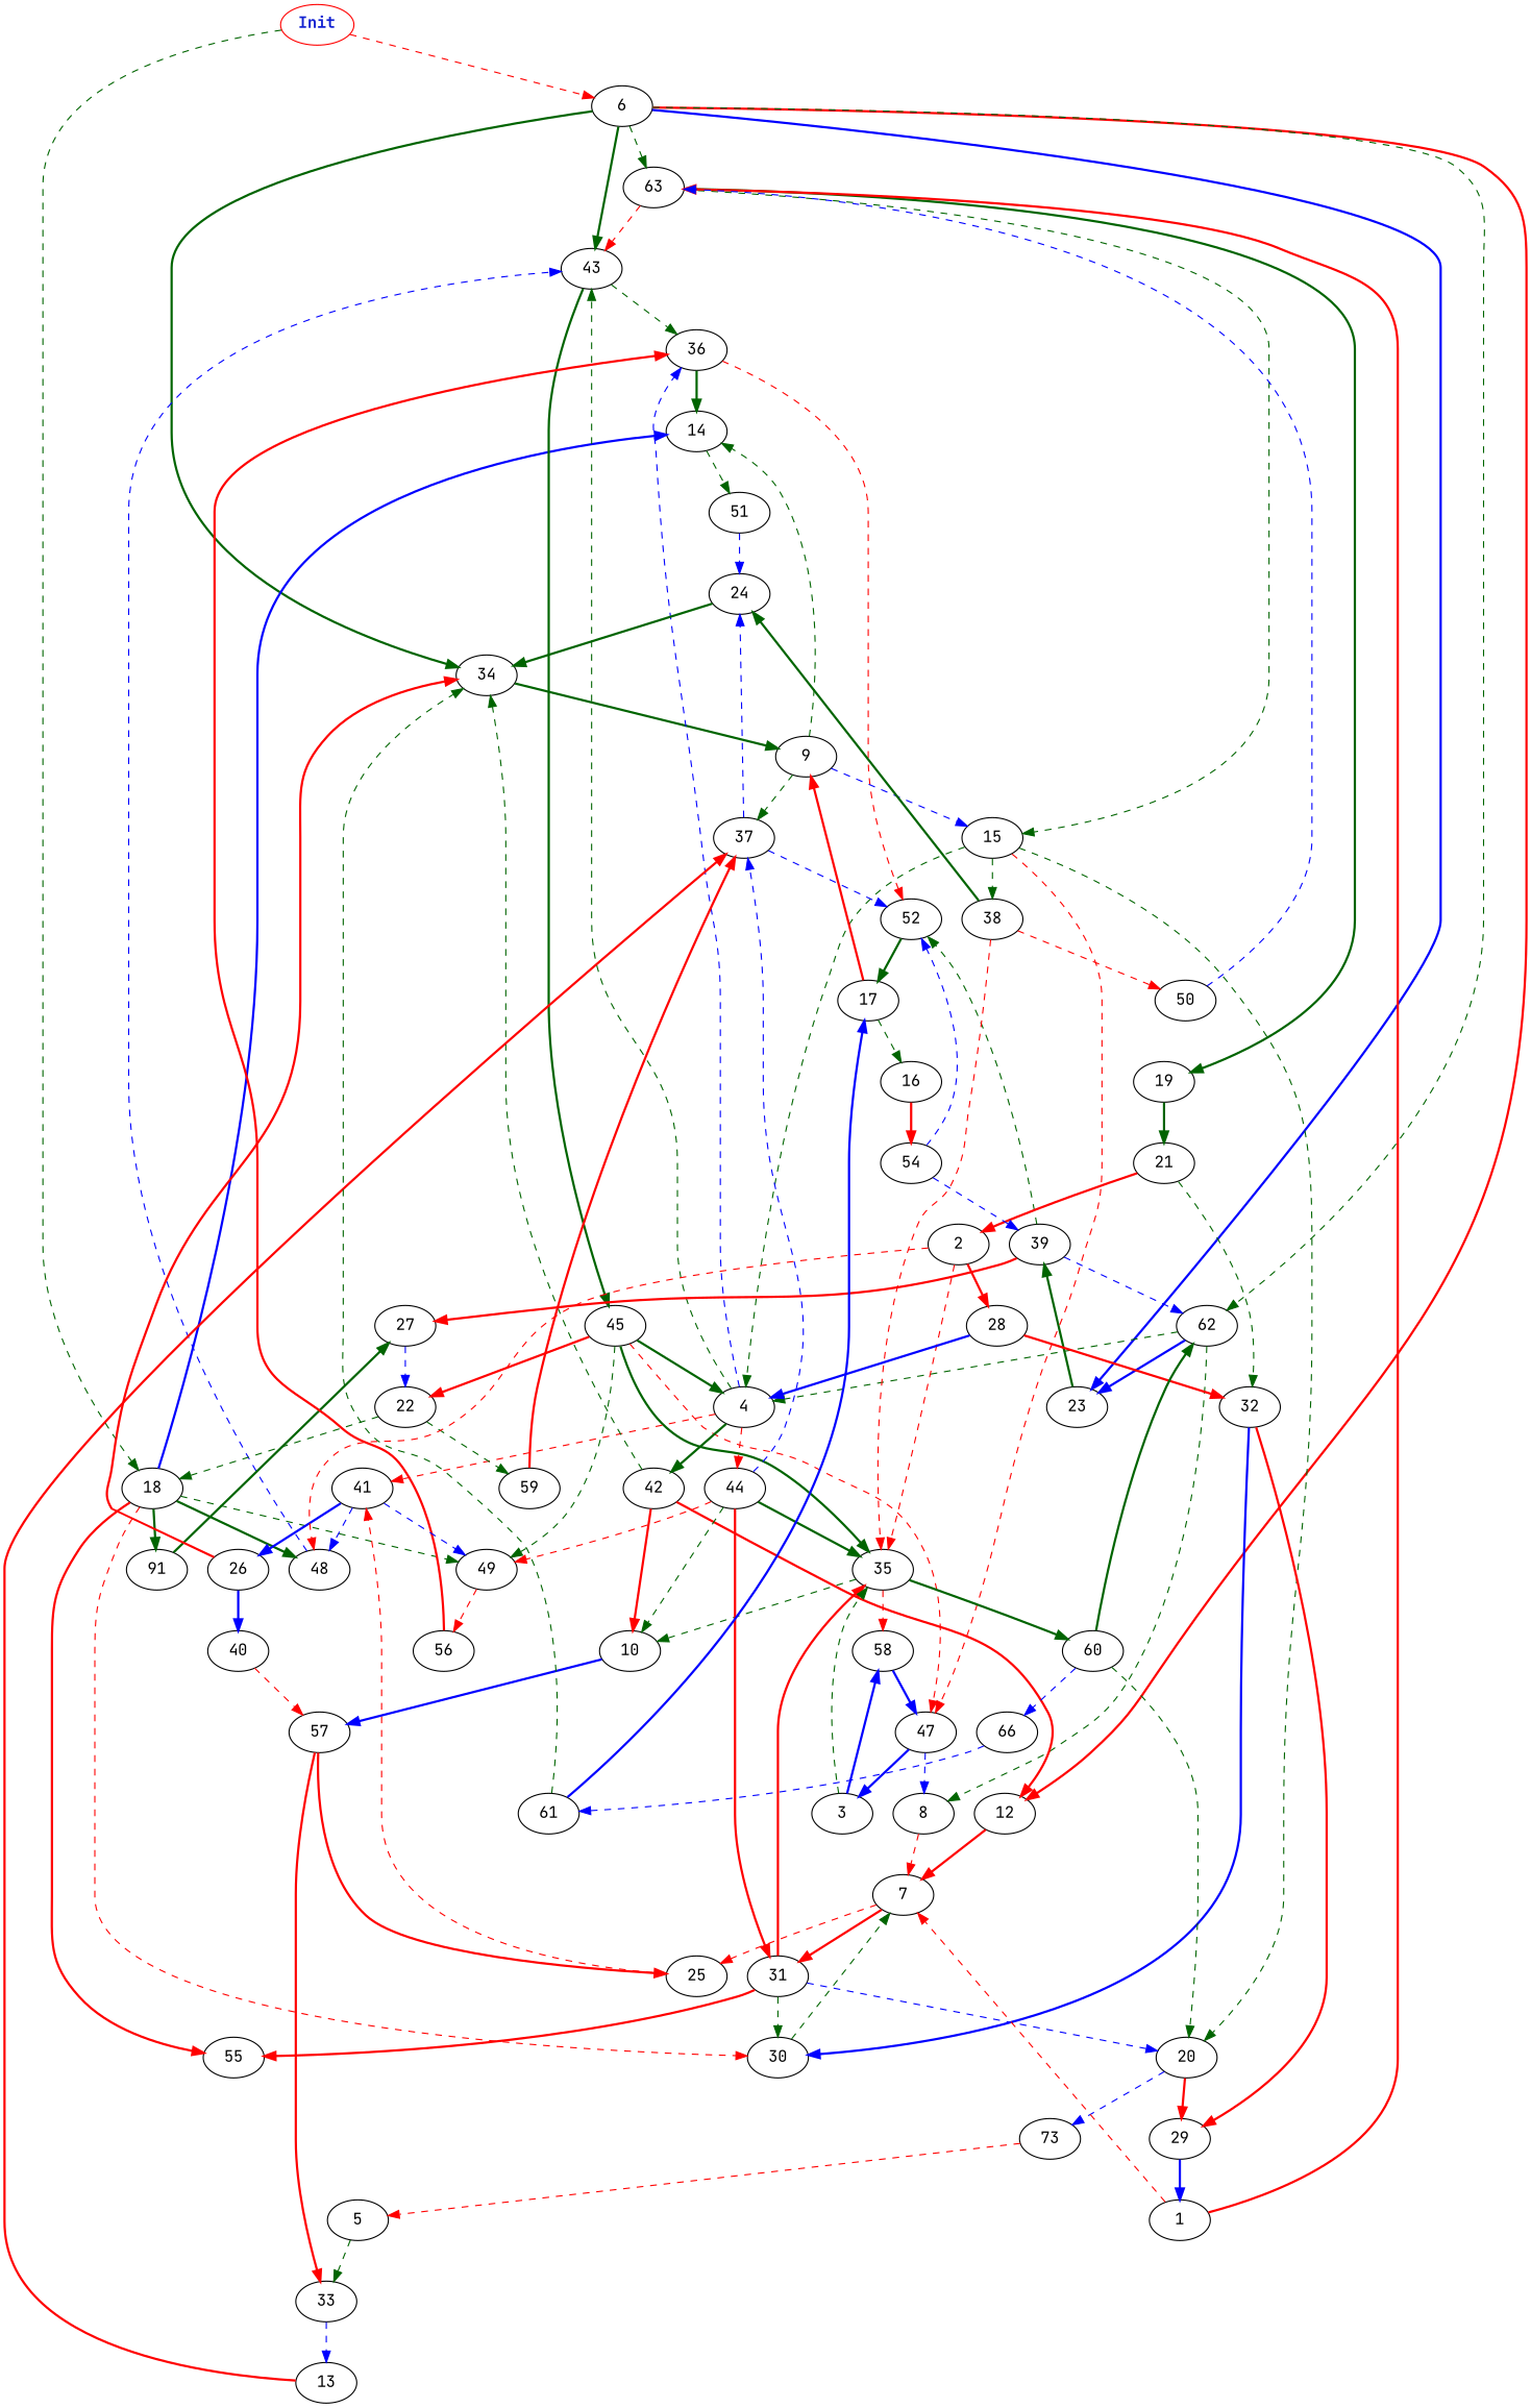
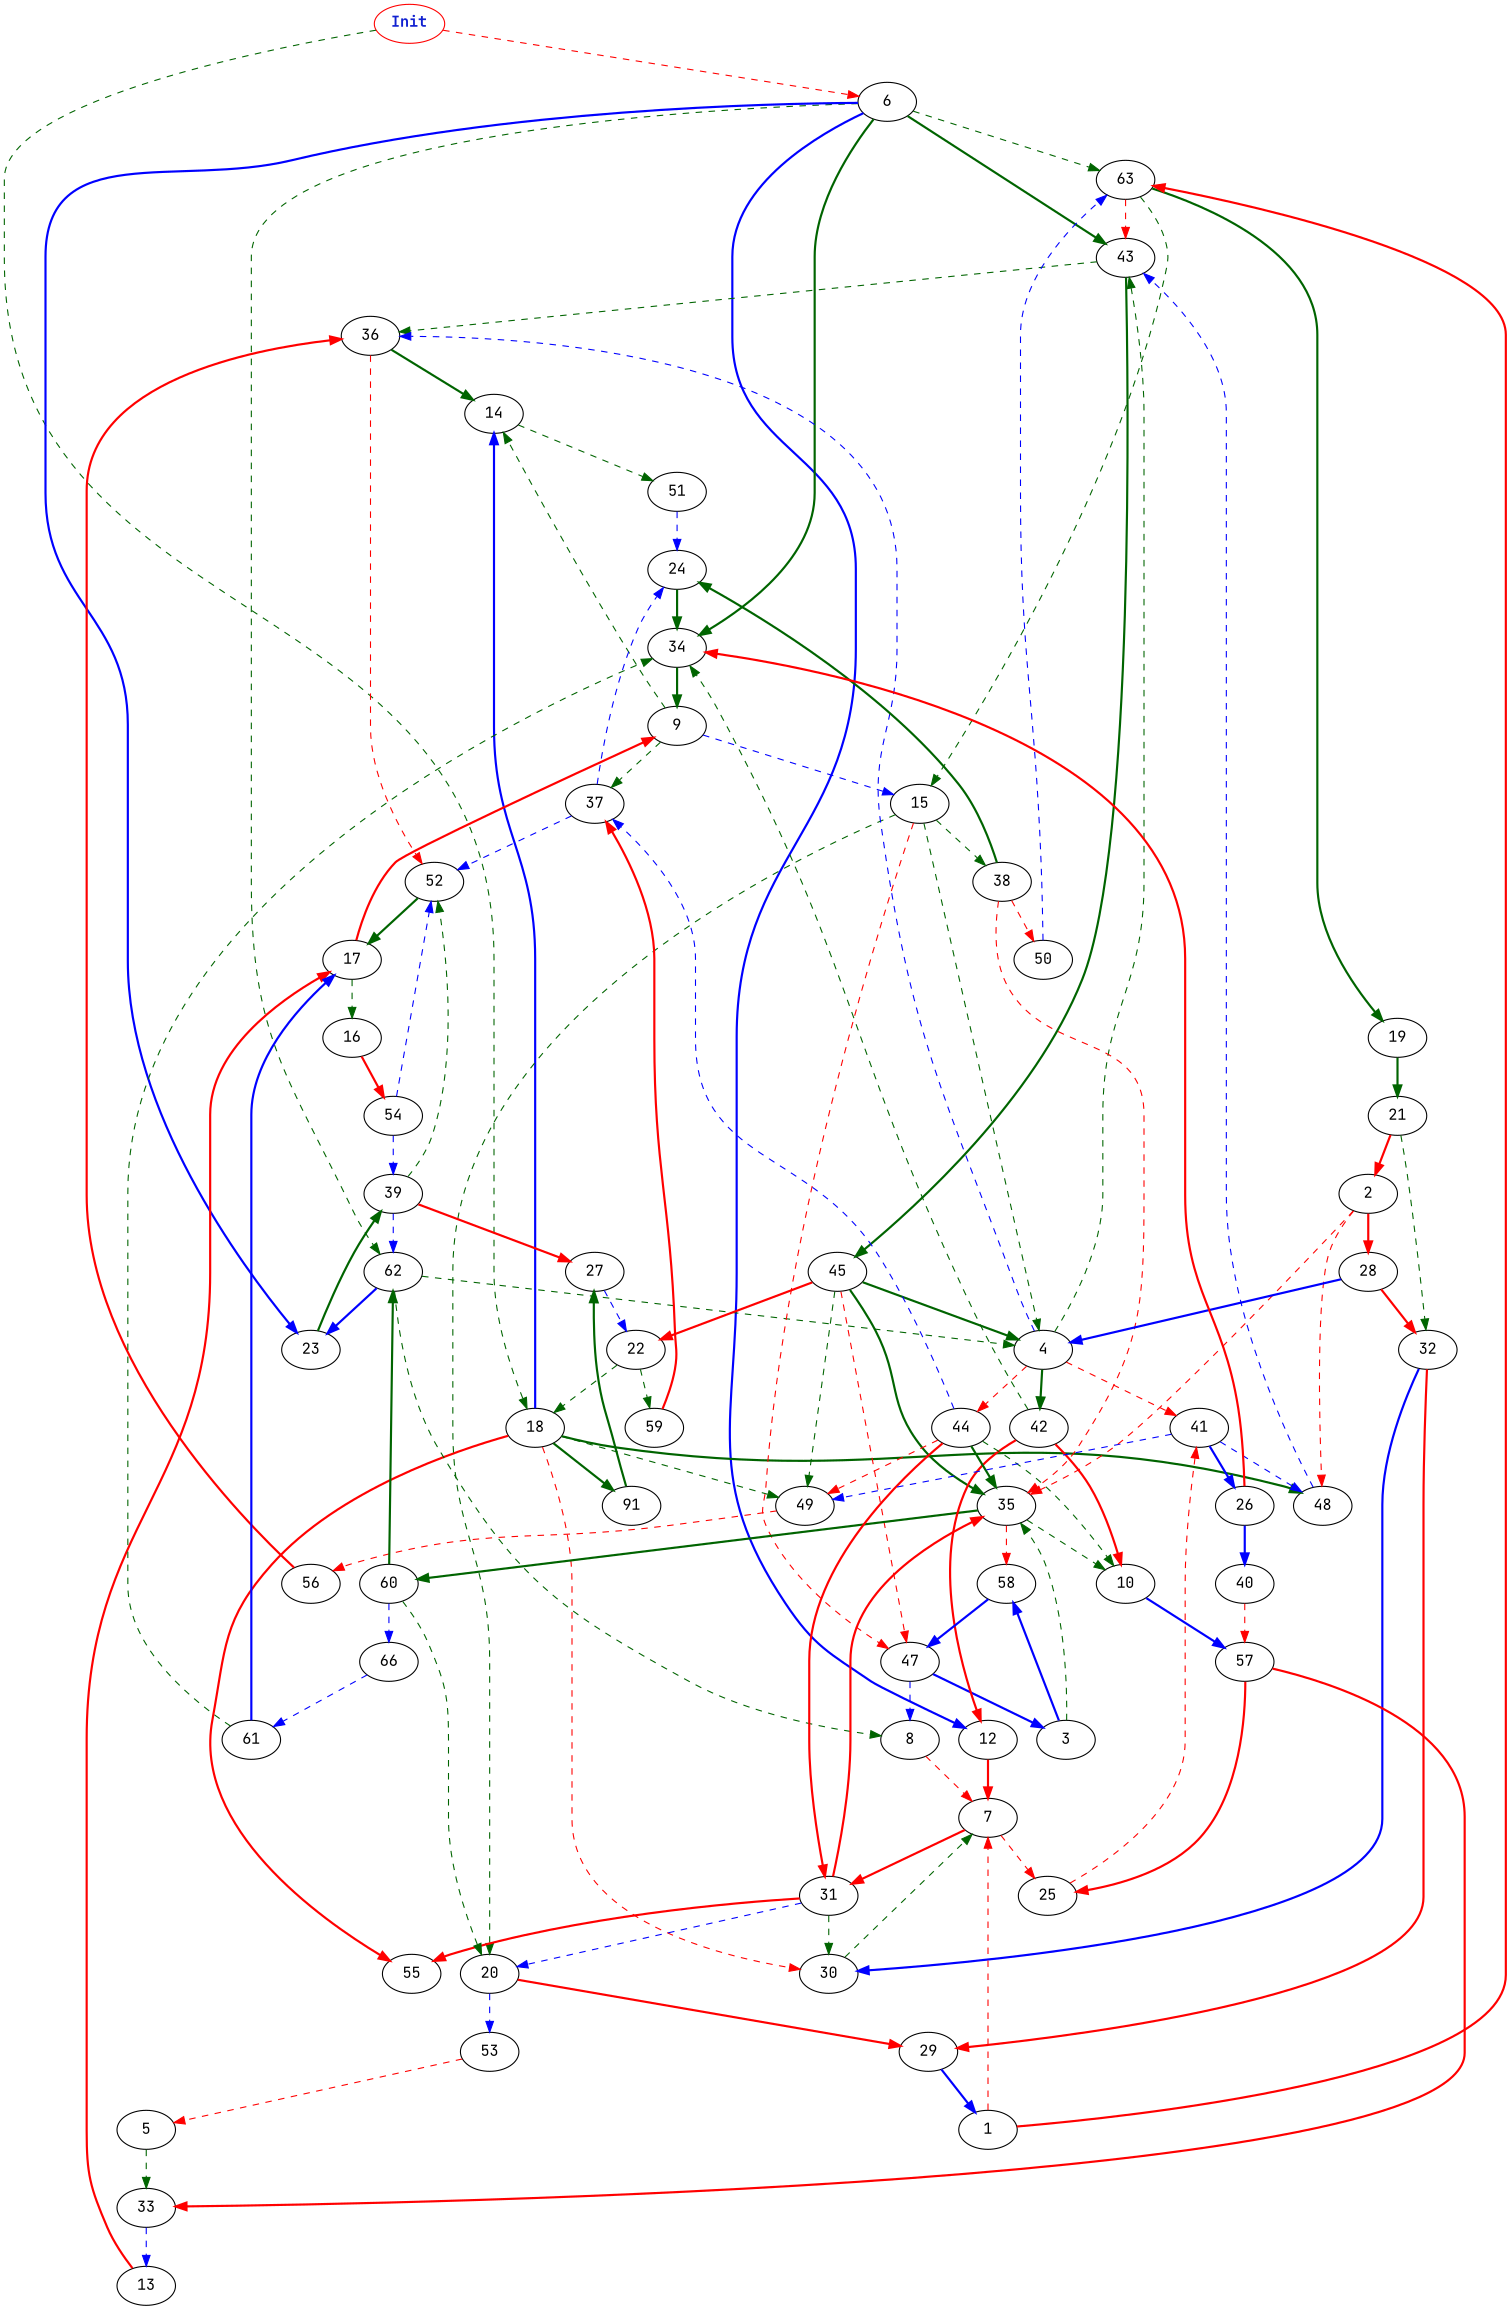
  digraph {
    fontname="JetBrains Mono"
    node [fontname="JetBrains Mono"]
    edge [color=darkgreen fontname="JetBrains Mono" style=dashed weight=1.0]
    n1 [color=red fontcolor="#1020d0" label=<<b>Init</b>>]
    6
    18
    63
    43
    12
    62
    23
    34
    48
    49
    55
    14
    n14 [label=91]
    30
    15
    19
    36
    45
    7
    4
    8
    39
    9
    56
    32
    29
    51
    27
    47
    20
    38
    21
    52
    35
    22
    25
    31
    42
    44
    41
    37
    1
    24
    5
    33
    13
    2
    28
    58
    10
    60
    57
    n54 [label=66]
    26
    3
-   53 [label=73]
+   53
    61
    17
    59
    40
    16
    54
    50
    n1 -> 6 [color=red]
    n1 -> 18
    6 -> 63 [weight=5.0]
    6 -> 43 [style=bold weight=4.0]
-   6 -> 12 [color=red style=bold]
+   6 -> 12 [color=blue style=bold]
    6 -> 62
    6 -> 23 [color=blue style=bold weight=2.0]
    6 -> 34 [style=bold weight=4.0]
    18 -> 48 [style=bold weight=2.0]
    18 -> 49 [weight=5.0]
    18 -> 55 [color=red style=bold]
    18 -> 14 [color=blue style=bold weight=9.0]
    18 -> n14 [style=bold]
    18 -> 30 [color=red weight=5.0]
    63 -> 43 [color=red weight=6.0]
    63 -> 15
    63 -> 19 [style=bold]
    43 -> 36
    43 -> 45 [style=bold]
    12 -> 7 [color=red style=bold weight=8.0]
    62 -> 23 [color=blue style=bold weight=6.0]
    62 -> 4 [weight=9.0]
    62 -> 8 [weight=2.0]
    23 -> 39 [style=bold weight=6.0]
    34 -> 9 [style=bold weight=5.0]
    48 -> 43 [color=blue]
    49 -> 56 [color=red weight=4.0]
    14 -> 51
    n14 -> 27 [style=bold weight=2.0]
    30 -> 7 [weight=8.0]
    15 -> 4 [weight=2.0]
    15 -> 47 [color=red]
    15 -> 20 [weight=4.0]
    15 -> 38 [weight=6.0]
    19 -> 21 [style=bold weight=7.0]
    36 -> 14 [style=bold weight=4.0]
    36 -> 52 [color=red weight=6.0]
    45 -> 49 [weight=9.0]
    45 -> 4 [style=bold weight=2.0]
    45 -> 47 [color=red weight=2.0]
    45 -> 35 [style=bold weight=6.0]
    45 -> 22 [color=red style=bold weight=4.0]
    7 -> 25 [color=red weight=9.0]
    7 -> 31 [color=red style=bold]
    4 -> 43 [weight=7.0]
    4 -> 36 [color=blue]
    4 -> 42 [style=bold weight=4.0]
    4 -> 44 [color=red weight=6.0]
    4 -> 41 [color=red weight=2.0]
    8 -> 7 [color=red]
    39 -> 62 [color=blue weight=9.0]
    39 -> 27 [color=red style=bold weight=6.0]
    39 -> 52 [weight=9.0]
    9 -> 14 [weight=6.0]
    9 -> 15 [color=blue weight=8.0]
    9 -> 37
    56 -> 36 [color=red style=bold weight=6.0]
    32 -> 30 [color=blue style=bold weight=3.0]
    32 -> 29 [color=red style=bold weight=3.0]
    29 -> 1 [color=blue style=bold weight=6.0]
    51 -> 24 [color=blue weight=4.0]
    27 -> 22 [color=blue weight=6.0]
    47 -> 8 [color=blue]
    47 -> 3 [color=blue style=bold weight=2.0]
    20 -> 29 [color=red style=bold]
    20 -> 53 [color=blue weight=6.0]
    38 -> 35 [color=red]
    38 -> 24 [style=bold weight=5.0]
    38 -> 50 [color=red]
    21 -> 32 [weight=8.0]
    21 -> 2 [color=red style=bold weight=7.0]
    52 -> 17 [style=bold weight=2.0]
    35 -> 58 [color=red weight=4.0]
    35 -> 10 [weight=4.0]
    35 -> 60 [style=bold weight=9.0]
    22 -> 18 [weight=5.0]
    22 -> 59 [weight=8.0]
    25 -> 41 [color=red weight=6.0]
    31 -> 55 [color=red style=bold weight=5.0]
    31 -> 30 [weight=8.0]
    31 -> 20 [color=blue]
    31 -> 35 [color=red style=bold weight=3.0]
    42 -> 12 [color=red style=bold weight=3.0]
    42 -> 34 [weight=4.0]
    42 -> 10 [color=red style=bold weight=3.0]
    44 -> 49 [color=red weight=9.0]
    44 -> 35 [style=bold]
    44 -> 31 [color=red style=bold weight=4.0]
    44 -> 37 [color=blue weight=7.0]
    44 -> 10 [weight=3.0]
    41 -> 48 [color=blue weight=3.0]
    41 -> 49 [color=blue weight=4.0]
    41 -> 26 [color=blue style=bold weight=4.0]
    37 -> 52 [color=blue weight=7.0]
    37 -> 24 [color=blue weight=9.0]
    1 -> 63 [color=red style=bold weight=5.0]
    1 -> 7 [color=red weight=9.0]
    24 -> 34 [style=bold weight=8.0]
    5 -> 33 [weight=4.0]
    33 -> 13 [color=blue weight=7.0]
-   13 -> 37 [color=red style=bold weight=3.0]
+   13 -> 17 [color=red style=bold weight=3.0]
    2 -> 48 [color=red]
    2 -> 35 [color=red weight=4.0]
    2 -> 28 [color=red style=bold weight=6.0]
    28 -> 4 [color=blue style=bold weight=4.0]
    28 -> 32 [color=red style=bold]
    58 -> 47 [color=blue style=bold weight=6.0]
    10 -> 57 [color=blue style=bold weight=7.0]
    60 -> 62 [style=bold weight=3.0]
    60 -> 20 [weight=4.0]
    60 -> n54 [color=blue weight=4.0]
    57 -> 25 [color=red style=bold]
    57 -> 33 [color=red style=bold]
    n54 -> 61 [color=blue]
    26 -> 34 [color=red style=bold weight=5.0]
    26 -> 40 [color=blue style=bold weight=8.0]
    3 -> 35 [weight=8.0]
    3 -> 58 [color=blue style=bold weight=8.0]
    53 -> 5 [color=red]
    61 -> 34 [weight=7.0]
    61 -> 17 [color=blue style=bold weight=5.0]
    17 -> 9 [color=red style=bold weight=8.0]
    17 -> 16
    59 -> 37 [color=red style=bold]
    40 -> 57 [color=red weight=3.0]
    16 -> 54 [color=red style=bold weight=4.0]
    54 -> 39 [color=blue]
    54 -> 52 [color=blue weight=7.0]
    50 -> 63 [color=blue]
  }
